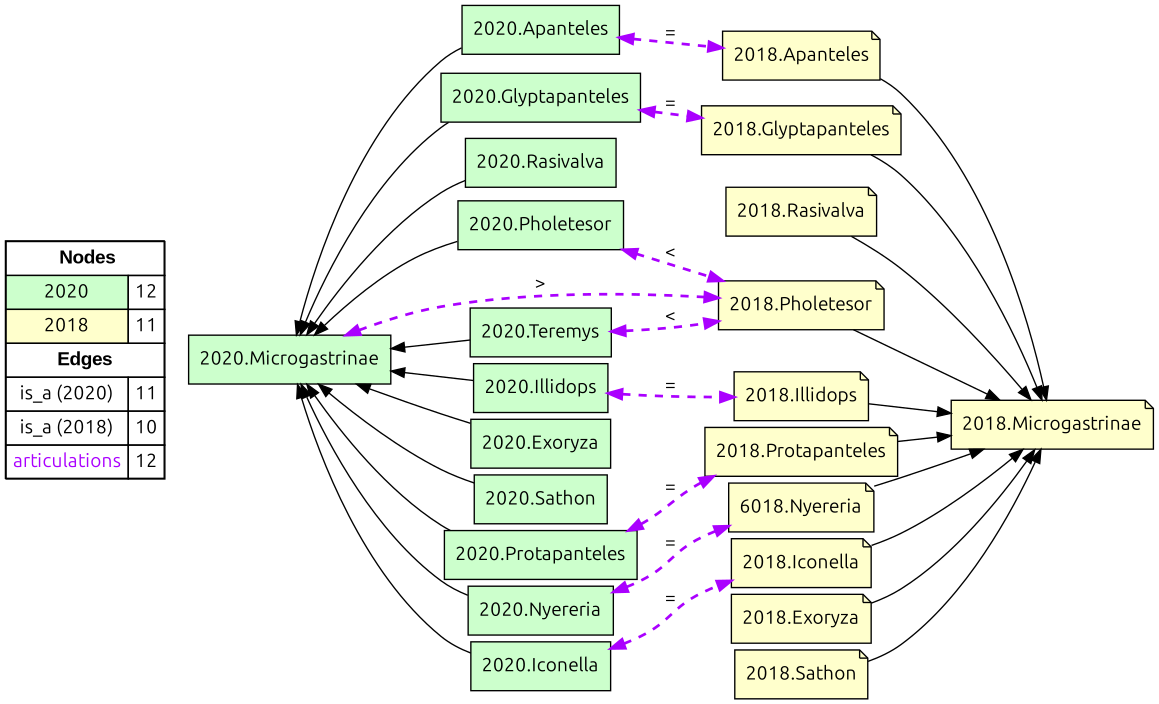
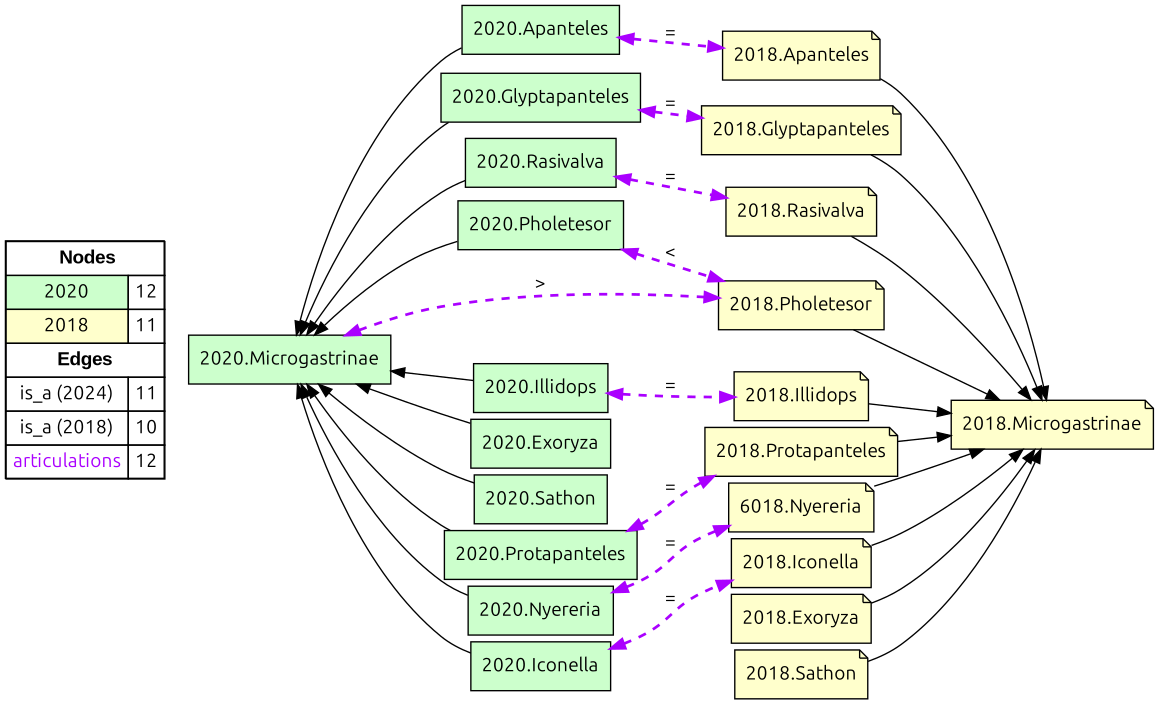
  digraph {
    fontname=Ubuntu
    rankdir=LR
    node [fillcolor="#CCFFCC" fontname=Ubuntu shape=box style=filled]
    edge [color="#000000" constraint=true dir=back fontname=Ubuntu penwidth=1 style=solid]
-   n1 [fillcolor=white label=<   <TABLE BORDER="0" CELLBORDER="1" CELLSPACING="0" CELLPADDING="4">  <TR> <TD COLSPAN="2"><font face="Arial Black"> Nodes</font></TD> </TR>  <TR>   <TD bgcolor="#CCFFCC" fontname="helvetica">2020</TD>   <TD>12</TD>   </TR>  <TR>   <TD bgcolor="#FFFFCC" fontname="helvetica">2018</TD>   <TD>11</TD>   </TR>  <TR> <TD COLSPAN="2"><font face = "Arial Black"> Edges </font></TD> </TR>  <TR>   <TD><font color ="#000000">is_a (2020)</font></TD><TD>11</TD> </TR> <TR>   <TD><font color ="#000000">is_a (2018)</font></TD><TD>10</TD> </TR> <TR>   <TD><font color ="#AA00FF">articulations</font></TD><TD>12</TD> </TR> </TABLE>   > margin=0]
+   n1 [fillcolor=white label=<   <TABLE BORDER="0" CELLBORDER="1" CELLSPACING="0" CELLPADDING="4">  <TR> <TD COLSPAN="2"><font face="Arial Black"> Nodes</font></TD> </TR>  <TR>   <TD bgcolor="#CCFFCC" fontname="helvetica">2020</TD>   <TD>12</TD>   </TR>  <TR>   <TD bgcolor="#FFFFCC" fontname="helvetica">2018</TD>   <TD>11</TD>   </TR>  <TR> <TD COLSPAN="2"><font face = "Arial Black"> Edges </font></TD> </TR>  <TR>   <TD><font color ="#000000">is_a (2024)</font></TD><TD>11</TD> </TR> <TR>   <TD><font color ="#000000">is_a (2018)</font></TD><TD>10</TD> </TR> <TR>   <TD><font color ="#AA00FF">articulations</font></TD><TD>12</TD> </TR> </TABLE>   > margin=0]
    "2018.Apanteles" [fillcolor="#FFFFCC" shape=note]
    "2020.Apanteles"
    "2018.Microgastrinae" [fillcolor="#FFFFCC" shape=note]
    "2018.Glyptapanteles" [fillcolor="#FFFFCC" shape=note]
    "2020.Glyptapanteles"
    "2018.Exoryza" [fillcolor="#FFFFCC" shape=note]
    "2018.Rasivalva" [fillcolor="#FFFFCC" shape=note]
    "2020.Rasivalva"
    "2018.Pholetesor" [fillcolor="#FFFFCC" shape=note]
-   "2020.Teremys"
    "2018.Illidops" [fillcolor="#FFFFCC" shape=note]
    "2020.Illidops"
    "2018.Protapanteles" [fillcolor="#FFFFCC" shape=note]
    "2020.Protapanteles"
    "2018.Sathon" [fillcolor="#FFFFCC" shape=note]
    "2020.Microgastrinae"
    "2020.Exoryza"
    "2020.Sathon"
    "2020.Nyereria"
    "2020.Pholetesor"
    "2020.Iconella"
    n23 [fillcolor="#FFFFCC" label="6018.Nyereria" shape=note]
    "2018.Iconella" [fillcolor="#FFFFCC" shape=note]
    subgraph sub_1 {
      rank=source
      n1
    }
    "2018.Apanteles" -> "2018.Microgastrinae" [dir=forward]
    "2020.Apanteles" -> "2018.Apanteles" [color="#AA00FF" dir=both label="=" penwidth=2 style=dashed]
    "2018.Glyptapanteles" -> "2018.Microgastrinae" [dir=forward]
    "2020.Glyptapanteles" -> "2018.Glyptapanteles" [color="#AA00FF" dir=both label="=" penwidth=2 style=dashed]
    "2018.Exoryza" -> "2018.Microgastrinae" [dir=forward]
    "2018.Rasivalva" -> "2018.Microgastrinae" [dir=forward]
+   "2020.Rasivalva" -> "2018.Rasivalva" [color="#AA00FF" dir=both label="=" penwidth=2 style=dashed]
    "2018.Pholetesor" -> "2018.Microgastrinae" [dir=forward]
-   "2020.Teremys" -> "2018.Pholetesor" [color="#AA00FF" dir=both label="<" penwidth=2 style=dashed]
    "2018.Illidops" -> "2018.Microgastrinae" [dir=forward]
    "2020.Illidops" -> "2018.Illidops" [color="#AA00FF" dir=both label="=" penwidth=2 style=dashed]
    "2018.Protapanteles" -> "2018.Microgastrinae" [dir=forward]
    "2020.Protapanteles" -> "2018.Protapanteles" [color="#AA00FF" dir=both label="=" penwidth=2 style=dashed]
    "2018.Sathon" -> "2018.Microgastrinae" [dir=forward]
    "2020.Microgastrinae" -> "2020.Apanteles"
    "2020.Microgastrinae" -> "2020.Glyptapanteles"
    "2020.Microgastrinae" -> "2020.Rasivalva"
    "2020.Microgastrinae" -> "2018.Pholetesor" [color="#AA00FF" dir=both label=">" penwidth=2 style=dashed]
-   "2020.Microgastrinae" -> "2020.Teremys"
    "2020.Microgastrinae" -> "2020.Illidops"
    "2020.Microgastrinae" -> "2020.Protapanteles"
    "2020.Microgastrinae" -> "2020.Exoryza"
    "2020.Microgastrinae" -> "2020.Sathon"
    "2020.Microgastrinae" -> "2020.Nyereria"
    "2020.Microgastrinae" -> "2020.Pholetesor"
    "2020.Microgastrinae" -> "2020.Iconella"
    "2020.Nyereria" -> n23 [color="#AA00FF" dir=both label="=" penwidth=2 style=dashed]
    "2020.Pholetesor" -> "2018.Pholetesor" [color="#AA00FF" dir=both label="<" penwidth=2 style=dashed]
    "2020.Iconella" -> "2018.Iconella" [color="#AA00FF" dir=both label="=" penwidth=2 style=dashed]
    n23 -> "2018.Microgastrinae" [dir=forward]
    "2018.Iconella" -> "2018.Microgastrinae" [dir=forward]
  }
